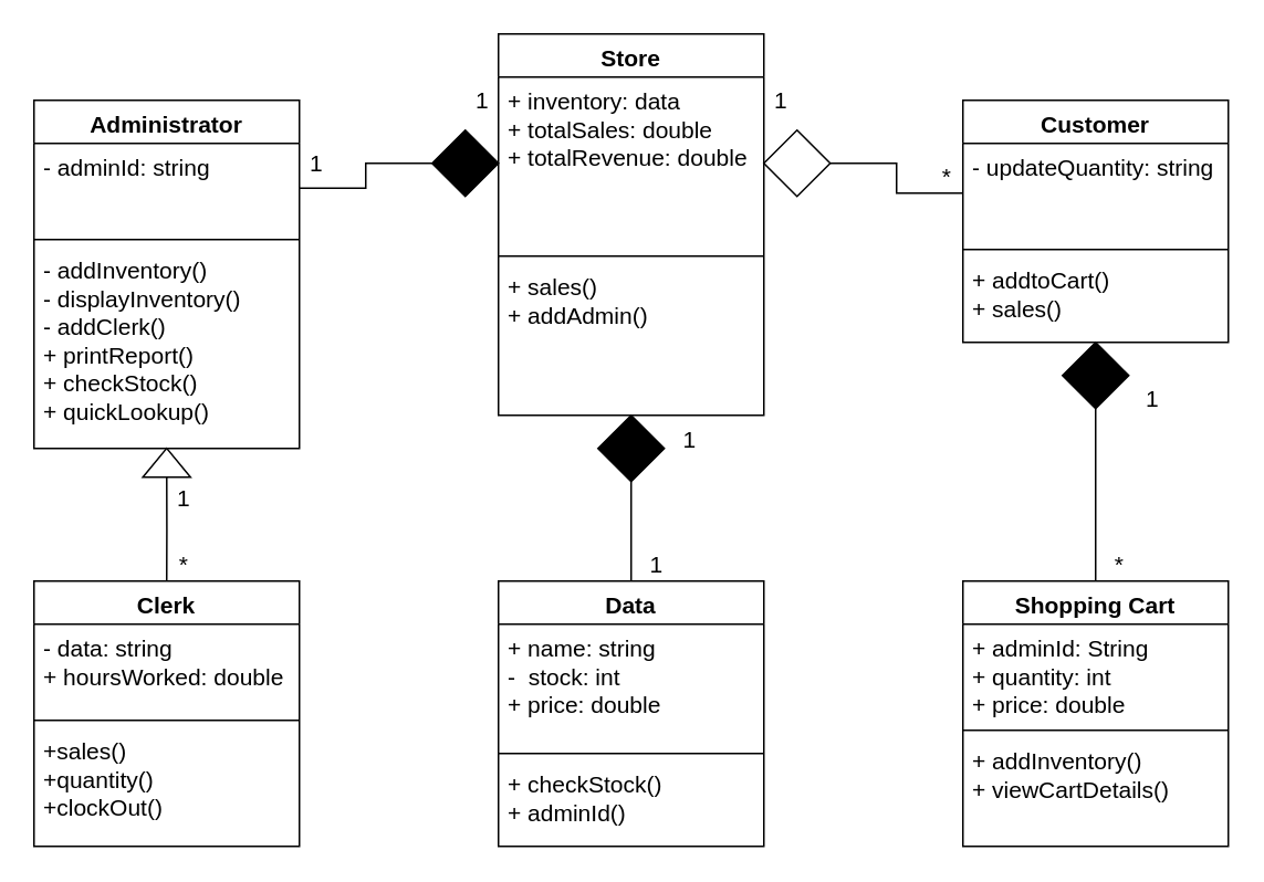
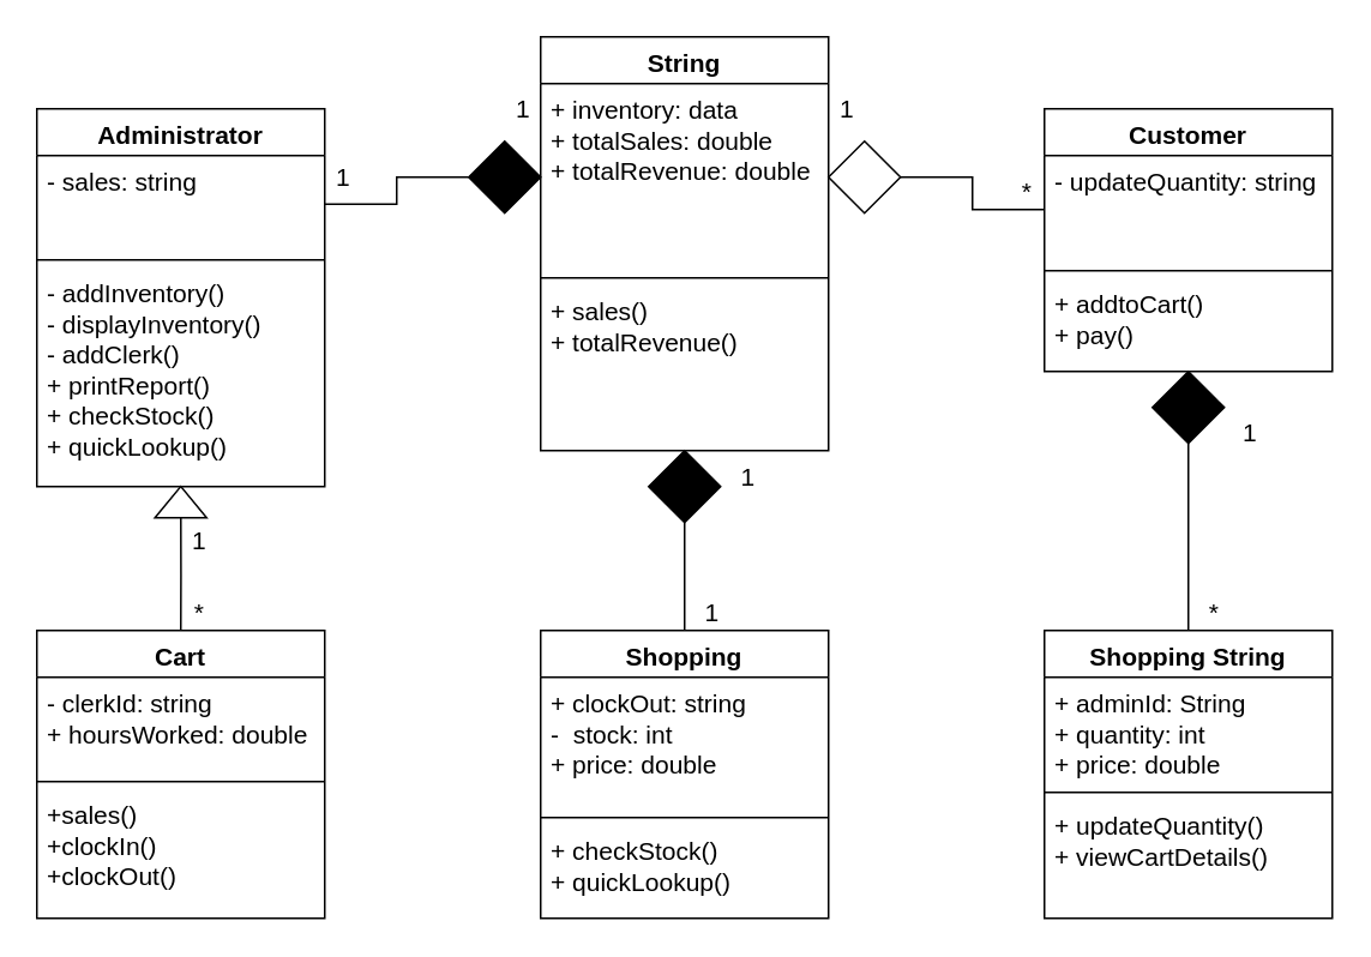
  <mxCell id="0" />
  <mxCell id="1" parent="0" />
  <mxCell id="2" style="edgeStyle=orthogonalEdgeStyle;rounded=0;orthogonalLoop=1;jettySize=auto;html=1;entryX=0;entryY=0.5;entryDx=0;entryDy=0;fontSize=14;strokeColor=#000000;endArrow=none;endFill=0;" edge="1" parent="1" source="3" target="41"><mxGeometry relative="1" as="geometry" /></mxCell>
  <mxCell id="3" value="" style="rhombus;whiteSpace=wrap;html=1;fontSize=14;" vertex="1" parent="1"><mxGeometry x="460" y="78" width="40" height="40" as="geometry" /></mxCell>
  <mxCell id="4" style="edgeStyle=orthogonalEdgeStyle;rounded=0;orthogonalLoop=1;jettySize=auto;html=1;entryX=1;entryY=0.5;entryDx=0;entryDy=0;fontSize=14;endArrow=none;endFill=0;" edge="1" parent="1" source="5" target="37"><mxGeometry relative="1" as="geometry" /></mxCell>
  <mxCell id="5" value="" style="rhombus;whiteSpace=wrap;html=1;fontSize=14;labelBackgroundColor=#000000;labelBorderColor=#000000;fillColor=#000000;" vertex="1" parent="1"><mxGeometry x="260" y="78" width="40" height="40" as="geometry" /></mxCell>
- <mxCell id="6" value="Store" style="swimlane;fontStyle=1;align=center;verticalAlign=top;childLayout=stackLayout;horizontal=1;startSize=26;horizontalStack=0;resizeParent=1;resizeParentMax=0;resizeLast=0;collapsible=1;marginBottom=0;fontSize=14;" vertex="1" parent="1"><mxGeometry x="300" y="20" width="160" height="230" as="geometry" /></mxCell>
+ <mxCell id="6" value="String" style="swimlane;fontStyle=1;align=center;verticalAlign=top;childLayout=stackLayout;horizontal=1;startSize=26;horizontalStack=0;resizeParent=1;resizeParentMax=0;resizeLast=0;collapsible=1;marginBottom=0;fontSize=14;" vertex="1" parent="1"><mxGeometry x="300" y="20" width="160" height="230" as="geometry" /></mxCell>
  <mxCell id="7" value="+ inventory: data&#10;+ totalSales: double&#10;+ totalRevenue: double&#10;" style="text;strokeColor=none;fillColor=none;align=left;verticalAlign=top;spacingLeft=4;spacingRight=4;overflow=hidden;rotatable=0;points=[[0,0.5],[1,0.5]];portConstraint=eastwest;fontSize=14;" vertex="1" parent="6"><mxGeometry y="26" width="160" height="104" as="geometry" /></mxCell>
  <mxCell id="8" value="" style="line;strokeWidth=1;fillColor=none;align=left;verticalAlign=middle;spacingTop=-1;spacingLeft=3;spacingRight=3;rotatable=0;labelPosition=right;points=[];portConstraint=eastwest;fontSize=14;" vertex="1" parent="6"><mxGeometry y="130" width="160" height="8" as="geometry" /></mxCell>
- <mxCell id="9" value="+ sales()&#10;+ addAdmin()" style="text;strokeColor=none;fillColor=none;align=left;verticalAlign=top;spacingLeft=4;spacingRight=4;overflow=hidden;rotatable=0;points=[[0,0.5],[1,0.5]];portConstraint=eastwest;fontSize=14;" vertex="1" parent="6"><mxGeometry y="138" width="160" height="92" as="geometry" /></mxCell>
+ <mxCell id="9" value="+ sales()&#10;+ totalRevenue()" style="text;strokeColor=none;fillColor=none;align=left;verticalAlign=top;spacingLeft=4;spacingRight=4;overflow=hidden;rotatable=0;points=[[0,0.5],[1,0.5]];portConstraint=eastwest;fontSize=14;" vertex="1" parent="6"><mxGeometry y="138" width="160" height="92" as="geometry" /></mxCell>
  <mxCell id="10" style="edgeStyle=orthogonalEdgeStyle;rounded=0;orthogonalLoop=1;jettySize=auto;html=1;exitX=0;exitY=0;exitDx=0;exitDy=0;entryX=1;entryY=0;entryDx=0;entryDy=0;fontSize=14;" edge="1" parent="1" source="5" target="5"><mxGeometry relative="1" as="geometry" /></mxCell>
  <mxCell id="11" style="edgeStyle=orthogonalEdgeStyle;rounded=0;orthogonalLoop=1;jettySize=auto;html=1;entryX=0.5;entryY=0;entryDx=0;entryDy=0;fontSize=14;strokeColor=none;" edge="1" parent="1" source="12" target="13"><mxGeometry relative="1" as="geometry" /></mxCell>
  <mxCell id="12" value="" style="rhombus;whiteSpace=wrap;html=1;fontSize=14;fillColor=#000000;" vertex="1" parent="1"><mxGeometry x="640" y="206" width="40" height="40" as="geometry" /></mxCell>
- <mxCell id="13" value="Shopping Cart" style="swimlane;fontStyle=1;align=center;verticalAlign=top;childLayout=stackLayout;horizontal=1;startSize=26;horizontalStack=0;resizeParent=1;resizeParentMax=0;resizeLast=0;collapsible=1;marginBottom=0;fontSize=14;" vertex="1" parent="1"><mxGeometry x="580" y="350" width="160" height="160" as="geometry" /></mxCell>
+ <mxCell id="13" value="Shopping String" style="swimlane;fontStyle=1;align=center;verticalAlign=top;childLayout=stackLayout;horizontal=1;startSize=26;horizontalStack=0;resizeParent=1;resizeParentMax=0;resizeLast=0;collapsible=1;marginBottom=0;fontSize=14;" vertex="1" parent="1"><mxGeometry x="580" y="350" width="160" height="160" as="geometry" /></mxCell>
  <mxCell id="14" value="+ adminId: String&#10;+ quantity: int&#10;+ price: double" style="text;strokeColor=none;fillColor=none;align=left;verticalAlign=top;spacingLeft=4;spacingRight=4;overflow=hidden;rotatable=0;points=[[0,0.5],[1,0.5]];portConstraint=eastwest;fontSize=14;" vertex="1" parent="13"><mxGeometry y="26" width="160" height="60" as="geometry" /></mxCell>
  <mxCell id="15" value="" style="line;strokeWidth=1;fillColor=none;align=left;verticalAlign=middle;spacingTop=-1;spacingLeft=3;spacingRight=3;rotatable=0;labelPosition=right;points=[];portConstraint=eastwest;fontSize=14;" vertex="1" parent="13"><mxGeometry y="86" width="160" height="8" as="geometry" /></mxCell>
- <mxCell id="16" value="+ addInventory()&#10;+ viewCartDetails()" style="text;strokeColor=none;fillColor=none;align=left;verticalAlign=top;spacingLeft=4;spacingRight=4;overflow=hidden;rotatable=0;points=[[0,0.5],[1,0.5]];portConstraint=eastwest;fontSize=14;" vertex="1" parent="13"><mxGeometry y="94" width="160" height="66" as="geometry" /></mxCell>
+ <mxCell id="16" value="+ updateQuantity()&#10;+ viewCartDetails()" style="text;strokeColor=none;fillColor=none;align=left;verticalAlign=top;spacingLeft=4;spacingRight=4;overflow=hidden;rotatable=0;points=[[0,0.5],[1,0.5]];portConstraint=eastwest;fontSize=14;" vertex="1" parent="13"><mxGeometry y="94" width="160" height="66" as="geometry" /></mxCell>
  <mxCell id="17" value="" style="endArrow=none;html=1;fontSize=14;entryX=0.5;entryY=1;entryDx=0;entryDy=0;" edge="1" parent="1" source="13" target="12"><mxGeometry width="50" height="50" relative="1" as="geometry"><mxPoint x="610" y="310" as="sourcePoint" /><mxPoint x="660" y="260" as="targetPoint" /></mxGeometry></mxCell>
  <mxCell id="18" style="edgeStyle=orthogonalEdgeStyle;rounded=0;orthogonalLoop=1;jettySize=auto;html=1;entryX=0.5;entryY=0;entryDx=0;entryDy=0;endArrow=none;endFill=0;strokeColor=#000000;fontSize=14;" edge="1" parent="1" source="19" target="44"><mxGeometry relative="1" as="geometry" /></mxCell>
  <mxCell id="19" value="" style="triangle;whiteSpace=wrap;html=1;labelBackgroundColor=#000000;fillColor=#FFFFFF;fontSize=14;rotation=-90;" vertex="1" parent="1"><mxGeometry x="91.25" y="264.25" width="17.5" height="28.75" as="geometry" /></mxCell>
  <mxCell id="20" value="1" style="text;html=1;align=center;verticalAlign=middle;resizable=0;points=[];autosize=1;fontSize=14;" vertex="1" parent="1"><mxGeometry x="100" y="290" width="20" height="20" as="geometry" /></mxCell>
  <mxCell id="21" value="*" style="text;html=1;align=center;verticalAlign=middle;resizable=0;points=[];autosize=1;fontSize=14;" vertex="1" parent="1"><mxGeometry x="100" y="330" width="20" height="20" as="geometry" /></mxCell>
  <mxCell id="22" value="1" style="text;html=1;align=center;verticalAlign=middle;resizable=0;points=[];autosize=1;fontSize=14;" vertex="1" parent="1"><mxGeometry x="280" y="50" width="20" height="20" as="geometry" /></mxCell>
  <mxCell id="23" value="1" style="text;html=1;align=center;verticalAlign=middle;resizable=0;points=[];autosize=1;fontSize=14;" vertex="1" parent="1"><mxGeometry x="180" y="88" width="20" height="20" as="geometry" /></mxCell>
  <mxCell id="24" value="1" style="text;html=1;align=center;verticalAlign=middle;resizable=0;points=[];autosize=1;fontSize=14;" vertex="1" parent="1"><mxGeometry x="460" y="50" width="20" height="20" as="geometry" /></mxCell>
  <mxCell id="25" value="*" style="text;html=1;align=center;verticalAlign=middle;resizable=0;points=[];autosize=1;fontSize=14;" vertex="1" parent="1"><mxGeometry x="560" y="96" width="20" height="20" as="geometry" /></mxCell>
  <mxCell id="26" style="edgeStyle=orthogonalEdgeStyle;rounded=0;orthogonalLoop=1;jettySize=auto;html=1;endArrow=none;endFill=0;strokeColor=#000000;fontSize=14;" edge="1" parent="1" source="27" target="28"><mxGeometry relative="1" as="geometry" /></mxCell>
  <mxCell id="27" value="" style="rhombus;whiteSpace=wrap;html=1;fontSize=14;fillColor=#000000;" vertex="1" parent="1"><mxGeometry x="360" y="250" width="40" height="40" as="geometry" /></mxCell>
- <mxCell id="28" value="Data" style="swimlane;fontStyle=1;align=center;verticalAlign=top;childLayout=stackLayout;horizontal=1;startSize=26;horizontalStack=0;resizeParent=1;resizeParentMax=0;resizeLast=0;collapsible=1;marginBottom=0;fontSize=14;" vertex="1" parent="1"><mxGeometry x="300" y="350" width="160" height="160" as="geometry" /></mxCell>
- <mxCell id="29" value="+ name: string&#10;-  stock: int&#10;+ price: double" style="text;strokeColor=none;fillColor=none;align=left;verticalAlign=top;spacingLeft=4;spacingRight=4;overflow=hidden;rotatable=0;points=[[0,0.5],[1,0.5]];portConstraint=eastwest;fontSize=14;" vertex="1" parent="28"><mxGeometry y="26" width="160" height="74" as="geometry" /></mxCell>
+ <mxCell id="28" value="Shopping" style="swimlane;fontStyle=1;align=center;verticalAlign=top;childLayout=stackLayout;horizontal=1;startSize=26;horizontalStack=0;resizeParent=1;resizeParentMax=0;resizeLast=0;collapsible=1;marginBottom=0;fontSize=14;" vertex="1" parent="1"><mxGeometry x="300" y="350" width="160" height="160" as="geometry" /></mxCell>
+ <mxCell id="29" value="+ clockOut: string&#10;-  stock: int&#10;+ price: double" style="text;strokeColor=none;fillColor=none;align=left;verticalAlign=top;spacingLeft=4;spacingRight=4;overflow=hidden;rotatable=0;points=[[0,0.5],[1,0.5]];portConstraint=eastwest;fontSize=14;" vertex="1" parent="28"><mxGeometry y="26" width="160" height="74" as="geometry" /></mxCell>
  <mxCell id="30" value="" style="line;strokeWidth=1;fillColor=none;align=left;verticalAlign=middle;spacingTop=-1;spacingLeft=3;spacingRight=3;rotatable=0;labelPosition=right;points=[];portConstraint=eastwest;fontSize=14;" vertex="1" parent="28"><mxGeometry y="100" width="160" height="8" as="geometry" /></mxCell>
- <mxCell id="31" value="+ checkStock()&#10;+ adminId()" style="text;strokeColor=none;fillColor=none;align=left;verticalAlign=top;spacingLeft=4;spacingRight=4;overflow=hidden;rotatable=0;points=[[0,0.5],[1,0.5]];portConstraint=eastwest;fontSize=14;" vertex="1" parent="28"><mxGeometry y="108" width="160" height="52" as="geometry" /></mxCell>
+ <mxCell id="31" value="+ checkStock()&#10;+ quickLookup()" style="text;strokeColor=none;fillColor=none;align=left;verticalAlign=top;spacingLeft=4;spacingRight=4;overflow=hidden;rotatable=0;points=[[0,0.5],[1,0.5]];portConstraint=eastwest;fontSize=14;" vertex="1" parent="28"><mxGeometry y="108" width="160" height="52" as="geometry" /></mxCell>
  <mxCell id="32" value="1" style="text;html=1;align=center;verticalAlign=middle;resizable=0;points=[];autosize=1;fontSize=14;" vertex="1" parent="1"><mxGeometry x="405" y="255" width="20" height="20" as="geometry" /></mxCell>
  <mxCell id="33" value="1" style="text;html=1;align=center;verticalAlign=middle;resizable=0;points=[];autosize=1;fontSize=14;" vertex="1" parent="1"><mxGeometry x="385" y="330" width="20" height="20" as="geometry" /></mxCell>
  <mxCell id="34" value="1" style="text;html=1;align=center;verticalAlign=middle;resizable=0;points=[];autosize=1;fontSize=14;" vertex="1" parent="1"><mxGeometry x="684" y="230" width="20" height="20" as="geometry" /></mxCell>
  <mxCell id="35" value="*" style="text;html=1;align=center;verticalAlign=middle;resizable=0;points=[];autosize=1;fontSize=14;" vertex="1" parent="1"><mxGeometry x="664" y="330" width="20" height="20" as="geometry" /></mxCell>
  <mxCell id="36" value="Administrator" style="swimlane;fontStyle=1;align=center;verticalAlign=top;childLayout=stackLayout;horizontal=1;startSize=26;horizontalStack=0;resizeParent=1;resizeParentMax=0;resizeLast=0;collapsible=1;marginBottom=0;fontSize=14;" vertex="1" parent="1"><mxGeometry x="20" y="60" width="160" height="210" as="geometry" /></mxCell>
- <mxCell id="37" value="- adminId: string&#10;" style="text;strokeColor=none;fillColor=none;align=left;verticalAlign=top;spacingLeft=4;spacingRight=4;overflow=hidden;rotatable=0;points=[[0,0.5],[1,0.5]];portConstraint=eastwest;fontSize=14;" vertex="1" parent="36"><mxGeometry y="26" width="160" height="54" as="geometry" /></mxCell>
+ <mxCell id="37" value="- sales: string&#10;" style="text;strokeColor=none;fillColor=none;align=left;verticalAlign=top;spacingLeft=4;spacingRight=4;overflow=hidden;rotatable=0;points=[[0,0.5],[1,0.5]];portConstraint=eastwest;fontSize=14;" vertex="1" parent="36"><mxGeometry y="26" width="160" height="54" as="geometry" /></mxCell>
  <mxCell id="38" value="" style="line;strokeWidth=1;fillColor=none;align=left;verticalAlign=middle;spacingTop=-1;spacingLeft=3;spacingRight=3;rotatable=0;labelPosition=right;points=[];portConstraint=eastwest;fontSize=14;" vertex="1" parent="36"><mxGeometry y="80" width="160" height="8" as="geometry" /></mxCell>
  <mxCell id="39" value="- addInventory()&#10;- displayInventory()&#10;- addClerk()&#10;+ printReport()&#10;+ checkStock()&#10;+ quickLookup()&#10;&#10;" style="text;strokeColor=none;fillColor=none;align=left;verticalAlign=top;spacingLeft=4;spacingRight=4;overflow=hidden;rotatable=0;points=[[0,0.5],[1,0.5]];portConstraint=eastwest;fontSize=14;" vertex="1" parent="36"><mxGeometry y="88" width="160" height="122" as="geometry" /></mxCell>
  <mxCell id="40" value="Customer" style="swimlane;fontStyle=1;align=center;verticalAlign=top;childLayout=stackLayout;horizontal=1;startSize=26;horizontalStack=0;resizeParent=1;resizeParentMax=0;resizeLast=0;collapsible=1;marginBottom=0;fontSize=14;" vertex="1" parent="1"><mxGeometry x="580" y="60" width="160" height="146" as="geometry" /></mxCell>
  <mxCell id="41" value="- updateQuantity: string" style="text;strokeColor=none;fillColor=none;align=left;verticalAlign=top;spacingLeft=4;spacingRight=4;overflow=hidden;rotatable=0;points=[[0,0.5],[1,0.5]];portConstraint=eastwest;fontSize=14;" vertex="1" parent="40"><mxGeometry y="26" width="160" height="60" as="geometry" /></mxCell>
  <mxCell id="42" value="" style="line;strokeWidth=1;fillColor=none;align=left;verticalAlign=middle;spacingTop=-1;spacingLeft=3;spacingRight=3;rotatable=0;labelPosition=right;points=[];portConstraint=eastwest;fontSize=14;" vertex="1" parent="40"><mxGeometry y="86" width="160" height="8" as="geometry" /></mxCell>
- <mxCell id="43" value="+ addtoCart()&#10;+ sales()" style="text;strokeColor=none;fillColor=none;align=left;verticalAlign=top;spacingLeft=4;spacingRight=4;overflow=hidden;rotatable=0;points=[[0,0.5],[1,0.5]];portConstraint=eastwest;fontSize=14;" vertex="1" parent="40"><mxGeometry y="94" width="160" height="52" as="geometry" /></mxCell>
- <mxCell id="44" value="Clerk" style="swimlane;fontStyle=1;align=center;verticalAlign=top;childLayout=stackLayout;horizontal=1;startSize=26;horizontalStack=0;resizeParent=1;resizeParentMax=0;resizeLast=0;collapsible=1;marginBottom=0;fontSize=14;" vertex="1" parent="1"><mxGeometry x="20" y="350" width="160" height="160" as="geometry" /></mxCell>
- <mxCell id="45" value="- data: string&#10;+ hoursWorked: double&#10;" style="text;strokeColor=none;fillColor=none;align=left;verticalAlign=top;spacingLeft=4;spacingRight=4;overflow=hidden;rotatable=0;points=[[0,0.5],[1,0.5]];portConstraint=eastwest;fontSize=14;" vertex="1" parent="44"><mxGeometry y="26" width="160" height="54" as="geometry" /></mxCell>
+ <mxCell id="43" value="+ addtoCart()&#10;+ pay()" style="text;strokeColor=none;fillColor=none;align=left;verticalAlign=top;spacingLeft=4;spacingRight=4;overflow=hidden;rotatable=0;points=[[0,0.5],[1,0.5]];portConstraint=eastwest;fontSize=14;" vertex="1" parent="40"><mxGeometry y="94" width="160" height="52" as="geometry" /></mxCell>
+ <mxCell id="44" value="Cart" style="swimlane;fontStyle=1;align=center;verticalAlign=top;childLayout=stackLayout;horizontal=1;startSize=26;horizontalStack=0;resizeParent=1;resizeParentMax=0;resizeLast=0;collapsible=1;marginBottom=0;fontSize=14;" vertex="1" parent="1"><mxGeometry x="20" y="350" width="160" height="160" as="geometry" /></mxCell>
+ <mxCell id="45" value="- clerkId: string&#10;+ hoursWorked: double&#10;" style="text;strokeColor=none;fillColor=none;align=left;verticalAlign=top;spacingLeft=4;spacingRight=4;overflow=hidden;rotatable=0;points=[[0,0.5],[1,0.5]];portConstraint=eastwest;fontSize=14;" vertex="1" parent="44"><mxGeometry y="26" width="160" height="54" as="geometry" /></mxCell>
  <mxCell id="46" value="" style="line;strokeWidth=1;fillColor=none;align=left;verticalAlign=middle;spacingTop=-1;spacingLeft=3;spacingRight=3;rotatable=0;labelPosition=right;points=[];portConstraint=eastwest;fontSize=14;" vertex="1" parent="44"><mxGeometry y="80" width="160" height="8" as="geometry" /></mxCell>
- <mxCell id="47" value="+sales()&#10;+quantity()&#10;+clockOut()" style="text;strokeColor=none;fillColor=none;align=left;verticalAlign=top;spacingLeft=4;spacingRight=4;overflow=hidden;rotatable=0;points=[[0,0.5],[1,0.5]];portConstraint=eastwest;fontSize=14;" vertex="1" parent="44"><mxGeometry y="88" width="160" height="72" as="geometry" /></mxCell>
+ <mxCell id="47" value="+sales()&#10;+clockIn()&#10;+clockOut()" style="text;strokeColor=none;fillColor=none;align=left;verticalAlign=top;spacingLeft=4;spacingRight=4;overflow=hidden;rotatable=0;points=[[0,0.5],[1,0.5]];portConstraint=eastwest;fontSize=14;" vertex="1" parent="44"><mxGeometry y="88" width="160" height="72" as="geometry" /></mxCell>
